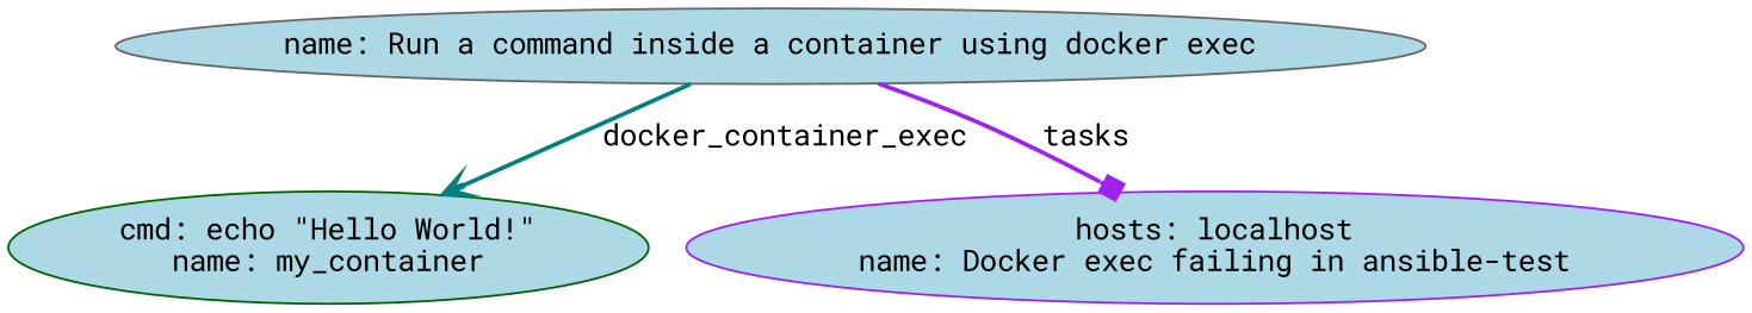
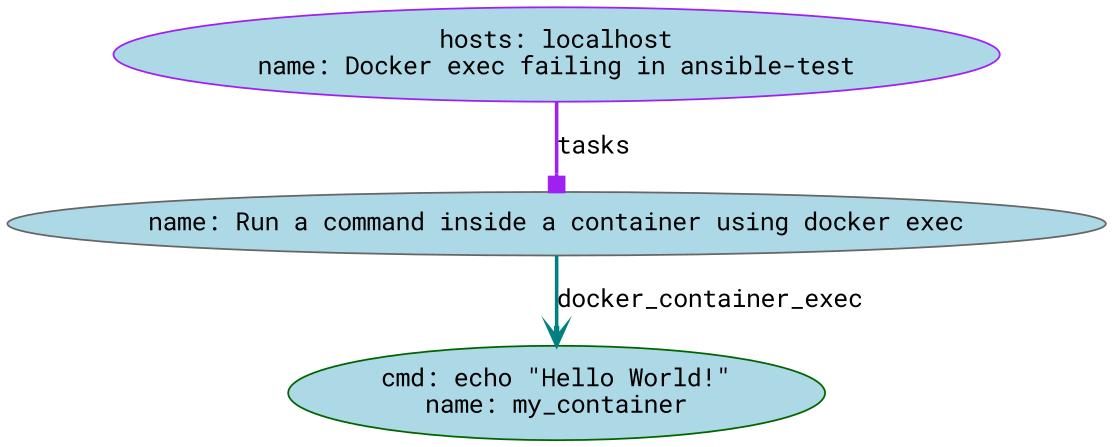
  digraph {
    fontname="Roboto Mono"
    node [style=filled fillcolor=lightblue fontname="Roboto Mono"]
    edge [style=bold fontname="Roboto Mono"]
    n1 [label="cmd: echo \"Hello World!\"\nname: my_container\n" color=darkgreen]
    n2 [label="name: Run a command inside a container using docker exec\n" color=gray40]
    n3 [label="hosts: localhost\nname: Docker exec failing in ansible-test\n" color=purple]
    n2 -> n1 [label=docker_container_exec color=teal arrowhead=vee]
-   n2 -> n3 [label=tasks color=purple arrowhead=box]
+   n3 -> n2 [label=tasks color=purple arrowhead=box]
  }
